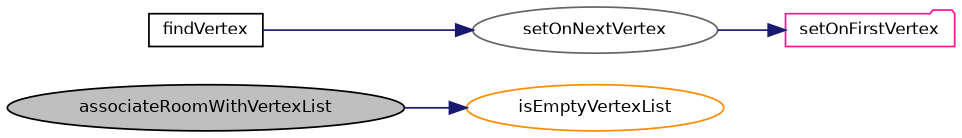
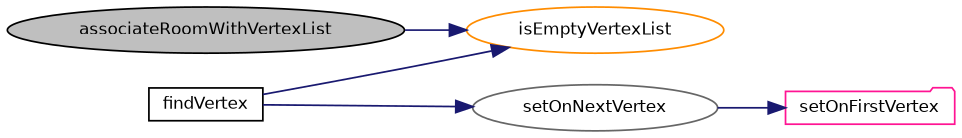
  digraph {
    rankdir=LR
    node [color=black fillcolor=white fontname=Helvetica fontsize=10 shape=ellipse style=filled]
    edge [color=midnightblue fontname=Helvetica fontsize=10 labelfontname=Helvetica labelfontsize=10 style=solid]
    n1 [fillcolor=grey75 fontcolor=black height=0.2 label=associateRoomWithVertexList width=0.4]
    n2 [color=darkorange height=0.2 label=isEmptyVertexList width=0.4]
    n3 [height=0.2 label=findVertex shape=box width=0.4]
    n4 [color=gray40 height=0.2 label=setOnNextVertex width=0.4]
    n5 [color=deeppink height=0.2 label=setOnFirstVertex shape=folder width=0.4]
    n1 -> n2
+   n3 -> n2
    n3 -> n4
    n4 -> n5
  }
